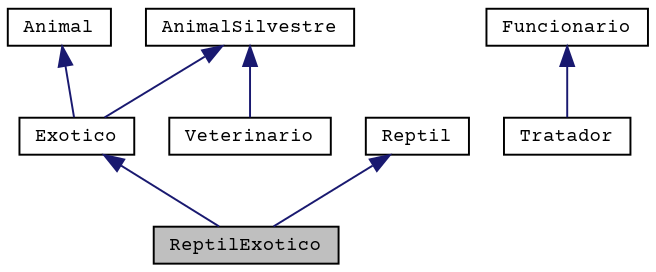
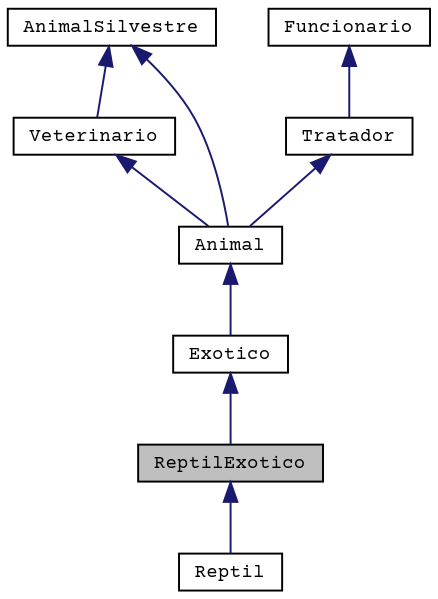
  digraph {
    fontname="Courier Prime"
    node [color=black fillcolor=white fontname="Courier Prime" fontsize=10 shape=record style=filled]
    edge [color=midnightblue dir=back fontname="Courier Prime" fontsize=10 labelfontname=Helvetica labelfontsize=10 style=solid]
    n1 [fillcolor=grey75 fontcolor=black height=0.2 label=ReptilExotico width=0.4]
    n2 [height=0.2 label=Exotico width=0.4]
    n3 [height=0.2 label=AnimalSilvestre width=0.4]
    n4 [height=0.2 label=Veterinario width=0.4]
    n5 [height=0.2 label=Reptil width=0.4]
    n6 [height=0.2 label=Animal width=0.4]
    n7 [height=0.2 label=Funcionario width=0.4]
    n8 [height=0.2 label=Tratador width=0.4]
    n2 -> n1
-   n3 -> n2
+   n3 -> n6
    n3 -> n4
-   n5 -> n1
+   n4 -> n6
+   n1 -> n5
    n6 -> n2
    n7 -> n8
+   n8 -> n6
  }
